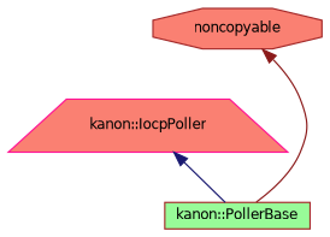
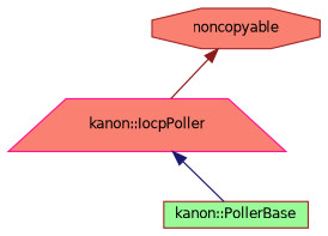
  digraph {
    node [color=brown fillcolor=salmon fontname=Helvetica fontsize=10 style=filled]
    edge [dir=back fontname=Helvetica fontsize=10 labelfontname=Helvetica labelfontsize=10 style=solid]
    n1 [color=deeppink fontcolor=black height=0.2 label="kanon::IocpPoller" shape=trapezium width=0.4]
    n2 [fillcolor=palegreen height=0.2 label="kanon::PollerBase" shape=box width=0.4]
    n3 [height=0.2 label=noncopyable shape=octagon width=0.4]
    n1 -> n2 [color=midnightblue]
-   n3 -> n2 [color=firebrick4]
+   n3 -> n1 [color=firebrick4]
  }
